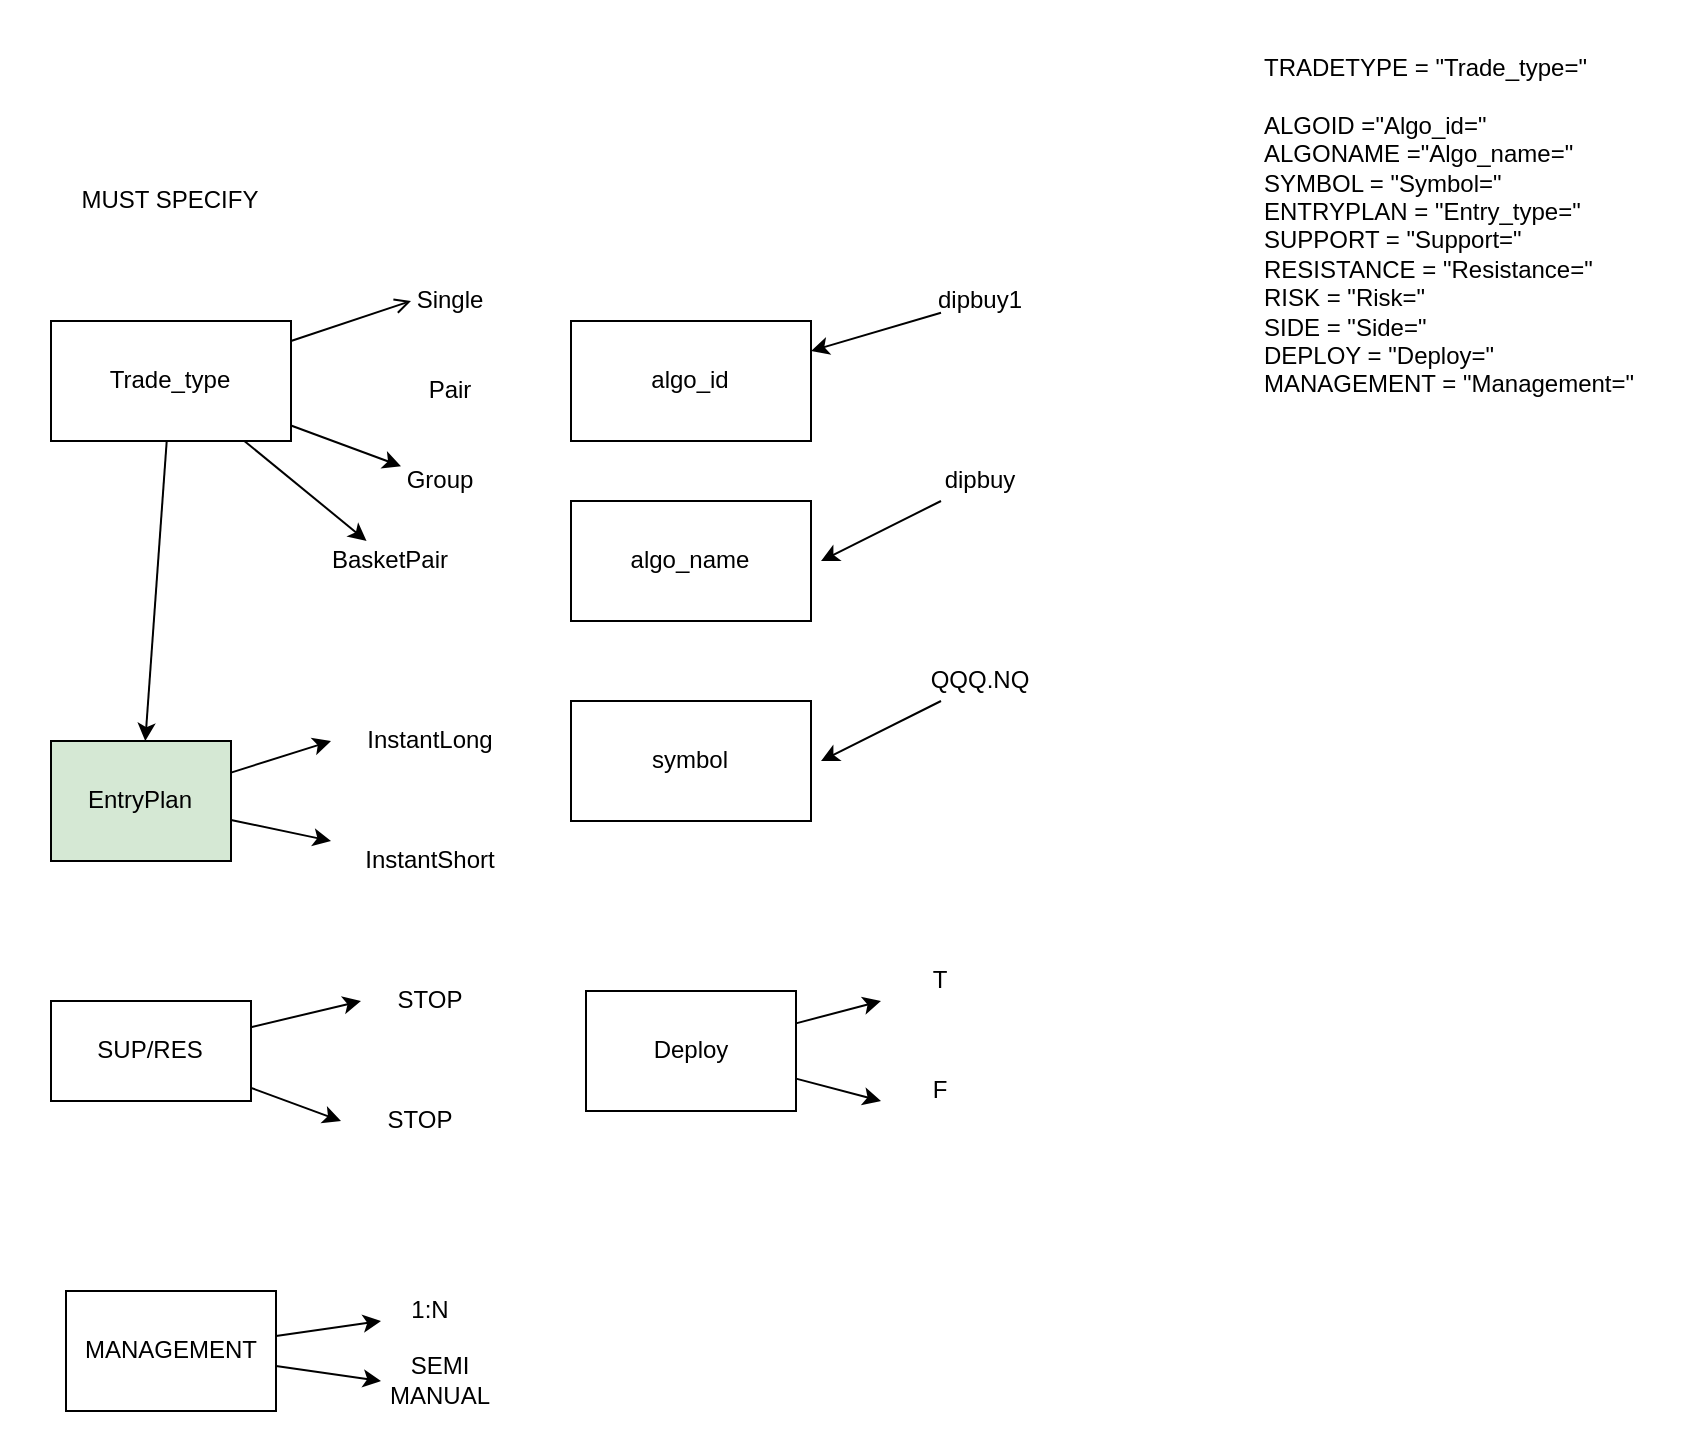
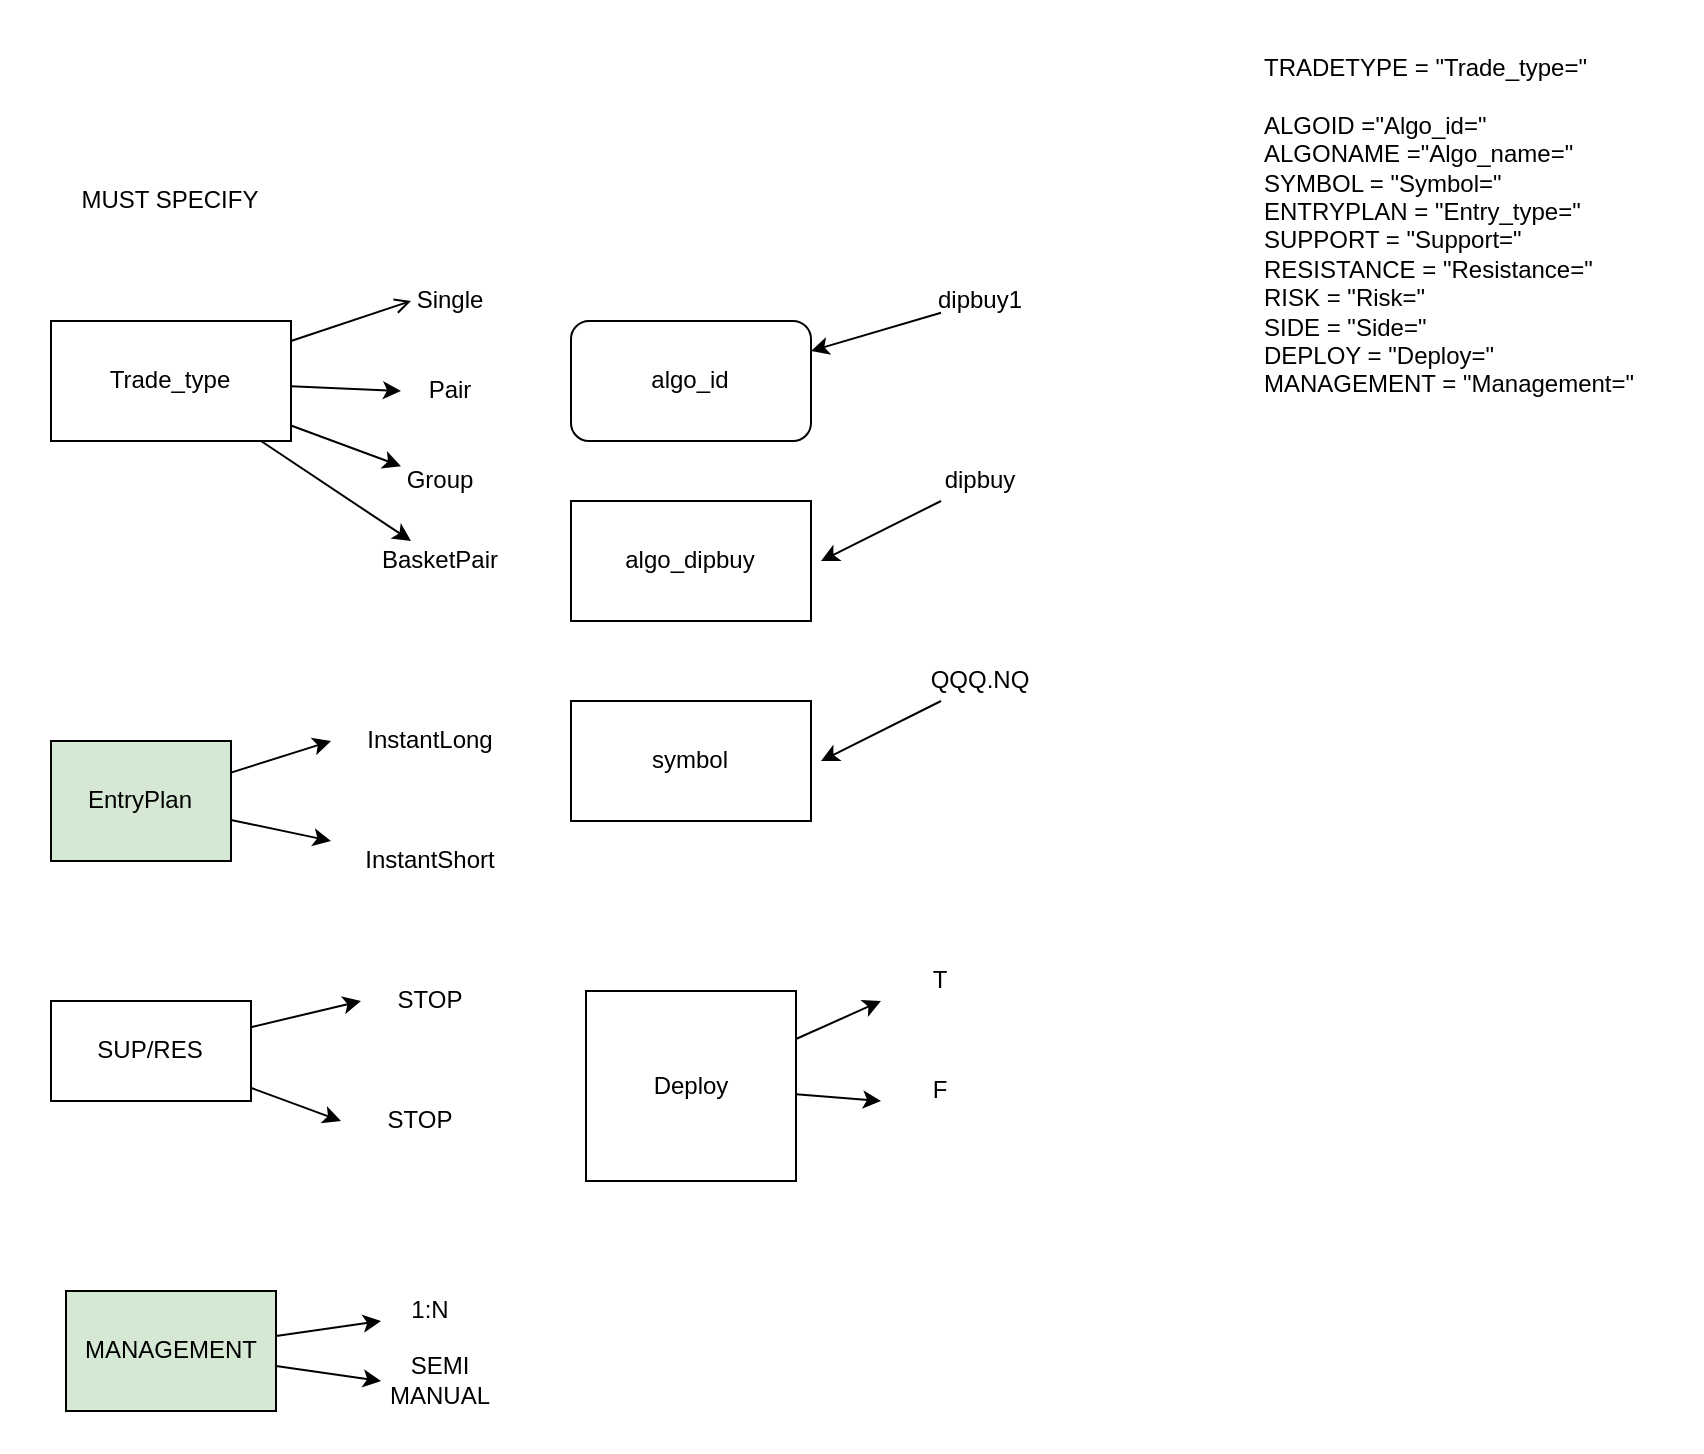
  <mxCell id="0" />
  <mxCell id="1" parent="0" />
- <mxCell id="2" value="algo_id" style="rounded=0;whiteSpace=wrap;html=1;" vertex="1" parent="1"><mxGeometry x="285" y="160" width="120" height="60" as="geometry" /></mxCell>
- <mxCell id="3" value="algo_name" style="rounded=0;whiteSpace=wrap;html=1;" vertex="1" parent="1"><mxGeometry x="285" y="250" width="120" height="60" as="geometry" /></mxCell>
+ <mxCell id="2" value="algo_id" style="whiteSpace=wrap;html=1;rounded=1;" vertex="1" parent="1"><mxGeometry x="285" y="160" width="120" height="60" as="geometry" /></mxCell>
+ <mxCell id="3" value="algo_dipbuy" style="rounded=0;whiteSpace=wrap;html=1;" vertex="1" parent="1"><mxGeometry x="285" y="250" width="120" height="60" as="geometry" /></mxCell>
  <mxCell id="4" value="symbol" style="rounded=0;whiteSpace=wrap;html=1;" vertex="1" parent="1"><mxGeometry x="285" y="350" width="120" height="60" as="geometry" /></mxCell>
  <mxCell id="5" value="TRADETYPE = &quot;Trade_type=&quot;&lt;br&gt;&lt;br&gt;ALGOID =&quot;Algo_id=&quot;&lt;br&gt;ALGONAME =&quot;Algo_name=&quot;&lt;br&gt;SYMBOL = &quot;Symbol=&quot;&lt;br&gt;ENTRYPLAN = &quot;Entry_type=&quot;&lt;br&gt;SUPPORT = &quot;Support=&quot;&lt;br&gt;RESISTANCE = &quot;Resistance=&quot;&lt;br&gt;RISK =  &quot;Risk=&quot;&lt;br&gt;SIDE =  &quot;Side=&quot;&lt;br&gt;DEPLOY = &quot;Deploy=&quot;&lt;br&gt;MANAGEMENT = &quot;Management=&quot;" style="text;whiteSpace=wrap;html=1;" vertex="1" parent="1"><mxGeometry x="630" y="20" width="200" height="190" as="geometry" /></mxCell>
  <mxCell id="6" style="edgeStyle=none;rounded=0;orthogonalLoop=1;jettySize=auto;html=1;entryX=0;entryY=0.5;entryDx=0;entryDy=0;endArrow=open;" edge="1" parent="1" source="10" target="19"><mxGeometry relative="1" as="geometry" /></mxCell>
- <mxCell id="7" style="edgeStyle=none;rounded=0;orthogonalLoop=1;jettySize=auto;html=1;" edge="1" parent="1" source="10" target="25"><mxGeometry relative="1" as="geometry"><mxPoint x="190" y="220" as="targetPoint" /></mxGeometry></mxCell>
+ <mxCell id="7" style="edgeStyle=none;rounded=0;orthogonalLoop=1;jettySize=auto;html=1;entryX=0;entryY=0.5;entryDx=0;entryDy=0;" edge="1" parent="1" source="10" target="20"><mxGeometry relative="1" as="geometry"><mxPoint x="190" y="220" as="targetPoint" /></mxGeometry></mxCell>
  <mxCell id="8" style="edgeStyle=none;rounded=0;orthogonalLoop=1;jettySize=auto;html=1;" edge="1" parent="1" source="10" target="21"><mxGeometry relative="1" as="geometry" /></mxCell>
  <mxCell id="9" style="edgeStyle=none;rounded=0;orthogonalLoop=1;jettySize=auto;html=1;" edge="1" parent="1" source="10" target="22"><mxGeometry relative="1" as="geometry" /></mxCell>
  <mxCell id="10" value="Trade_type" style="rounded=0;whiteSpace=wrap;html=1;" vertex="1" parent="1"><mxGeometry x="25" y="160" width="120" height="60" as="geometry" /></mxCell>
  <mxCell id="11" value="MUST SPECIFY" style="text;html=1;strokeColor=none;fillColor=none;align=center;verticalAlign=middle;whiteSpace=wrap;rounded=0;" vertex="1" parent="1"><mxGeometry x="20" y="90" width="130" height="20" as="geometry" /></mxCell>
  <mxCell id="12" style="edgeStyle=none;rounded=0;orthogonalLoop=1;jettySize=auto;html=1;entryX=1;entryY=0.25;entryDx=0;entryDy=0;" edge="1" parent="1" source="13" target="2"><mxGeometry relative="1" as="geometry" /></mxCell>
  <mxCell id="13" value="dipbuy1" style="text;html=1;strokeColor=none;fillColor=none;align=center;verticalAlign=middle;whiteSpace=wrap;rounded=0;" vertex="1" parent="1"><mxGeometry x="470" y="140" width="40" height="20" as="geometry" /></mxCell>
  <mxCell id="14" style="edgeStyle=none;rounded=0;orthogonalLoop=1;jettySize=auto;html=1;exitX=0.5;exitY=0;exitDx=0;exitDy=0;" edge="1" parent="1" source="13" target="13"><mxGeometry relative="1" as="geometry" /></mxCell>
  <mxCell id="15" style="edgeStyle=none;rounded=0;orthogonalLoop=1;jettySize=auto;html=1;" edge="1" parent="1" source="16"><mxGeometry relative="1" as="geometry"><mxPoint x="410" y="280" as="targetPoint" /></mxGeometry></mxCell>
  <mxCell id="16" value="dipbuy" style="text;html=1;strokeColor=none;fillColor=none;align=center;verticalAlign=middle;whiteSpace=wrap;rounded=0;" vertex="1" parent="1"><mxGeometry x="470" y="220" width="40" height="40" as="geometry" /></mxCell>
  <mxCell id="17" style="edgeStyle=none;rounded=0;orthogonalLoop=1;jettySize=auto;html=1;" edge="1" parent="1" source="18"><mxGeometry relative="1" as="geometry"><mxPoint x="410" y="380" as="targetPoint" /></mxGeometry></mxCell>
  <mxCell id="18" value="QQQ.NQ" style="text;html=1;strokeColor=none;fillColor=none;align=center;verticalAlign=middle;whiteSpace=wrap;rounded=0;" vertex="1" parent="1"><mxGeometry x="470" y="320" width="40" height="40" as="geometry" /></mxCell>
  <mxCell id="19" value="Single" style="text;html=1;strokeColor=none;fillColor=none;align=center;verticalAlign=middle;whiteSpace=wrap;rounded=0;" vertex="1" parent="1"><mxGeometry x="205" y="140" width="40" height="20" as="geometry" /></mxCell>
  <mxCell id="20" value="Pair" style="text;html=1;strokeColor=none;fillColor=none;align=center;verticalAlign=middle;whiteSpace=wrap;rounded=0;" vertex="1" parent="1"><mxGeometry x="200" y="180" width="50" height="30" as="geometry" /></mxCell>
  <mxCell id="21" value="Group" style="text;html=1;strokeColor=none;fillColor=none;align=center;verticalAlign=middle;whiteSpace=wrap;rounded=0;" vertex="1" parent="1"><mxGeometry x="200" y="230" width="40" height="20" as="geometry" /></mxCell>
- <mxCell id="22" value="BasketPair" style="text;html=1;strokeColor=none;fillColor=none;align=center;verticalAlign=middle;whiteSpace=wrap;rounded=0;" vertex="1" parent="1"><mxGeometry x="175" y="270" width="40" height="20" as="geometry" /></mxCell>
+ <mxCell id="22" value="BasketPair" style="text;html=1;strokeColor=none;fillColor=none;align=center;verticalAlign=middle;whiteSpace=wrap;rounded=0;" vertex="1" parent="1"><mxGeometry x="200" y="270" width="40" height="20" as="geometry" /></mxCell>
  <mxCell id="23" style="edgeStyle=none;rounded=0;orthogonalLoop=1;jettySize=auto;html=1;" edge="1" parent="1" source="25"><mxGeometry relative="1" as="geometry"><mxPoint x="165" y="370" as="targetPoint" /></mxGeometry></mxCell>
  <mxCell id="24" style="edgeStyle=none;rounded=0;orthogonalLoop=1;jettySize=auto;html=1;" edge="1" parent="1" source="25"><mxGeometry relative="1" as="geometry"><mxPoint x="165" y="420" as="targetPoint" /></mxGeometry></mxCell>
  <mxCell id="25" value="EntryPlan" style="rounded=0;whiteSpace=wrap;html=1;fillColor=#d5e8d4;" vertex="1" parent="1"><mxGeometry x="25" y="370" width="90" height="60" as="geometry" /></mxCell>
  <mxCell id="26" value="InstantLong" style="text;html=1;strokeColor=none;fillColor=none;align=center;verticalAlign=middle;whiteSpace=wrap;rounded=0;" vertex="1" parent="1"><mxGeometry x="195" y="360" width="40" height="20" as="geometry" /></mxCell>
  <mxCell id="27" value="InstantShort" style="text;html=1;strokeColor=none;fillColor=none;align=center;verticalAlign=middle;whiteSpace=wrap;rounded=0;" vertex="1" parent="1"><mxGeometry x="195" y="420" width="40" height="20" as="geometry" /></mxCell>
  <mxCell id="28" style="edgeStyle=none;rounded=0;orthogonalLoop=1;jettySize=auto;html=1;" edge="1" parent="1" source="30"><mxGeometry relative="1" as="geometry"><mxPoint x="180" y="500" as="targetPoint" /></mxGeometry></mxCell>
  <mxCell id="29" style="edgeStyle=none;rounded=0;orthogonalLoop=1;jettySize=auto;html=1;" edge="1" parent="1" source="30"><mxGeometry relative="1" as="geometry"><mxPoint x="170" y="560" as="targetPoint" /></mxGeometry></mxCell>
  <mxCell id="30" value="SUP/RES" style="rounded=0;whiteSpace=wrap;html=1;" vertex="1" parent="1"><mxGeometry x="25" y="500" width="100" height="50" as="geometry" /></mxCell>
  <mxCell id="31" value="STOP" style="text;html=1;strokeColor=none;fillColor=none;align=center;verticalAlign=middle;whiteSpace=wrap;rounded=0;" vertex="1" parent="1"><mxGeometry x="190" y="550" width="40" height="20" as="geometry" /></mxCell>
  <mxCell id="32" value="STOP" style="text;html=1;strokeColor=none;fillColor=none;align=center;verticalAlign=middle;whiteSpace=wrap;rounded=0;" vertex="1" parent="1"><mxGeometry x="195" y="490" width="40" height="20" as="geometry" /></mxCell>
  <mxCell id="33" style="edgeStyle=none;rounded=0;orthogonalLoop=1;jettySize=auto;html=1;" edge="1" parent="1" source="35"><mxGeometry relative="1" as="geometry"><mxPoint x="440" y="500" as="targetPoint" /></mxGeometry></mxCell>
  <mxCell id="34" style="edgeStyle=none;rounded=0;orthogonalLoop=1;jettySize=auto;html=1;" edge="1" parent="1" source="35"><mxGeometry relative="1" as="geometry"><mxPoint x="440" y="550" as="targetPoint" /></mxGeometry></mxCell>
- <mxCell id="35" value="Deploy" style="rounded=0;whiteSpace=wrap;html=1;" vertex="1" parent="1"><mxGeometry x="292.5" y="495" width="105" height="60" as="geometry" /></mxCell>
+ <mxCell id="35" value="Deploy" style="rounded=0;whiteSpace=wrap;html=1;" vertex="1" parent="1"><mxGeometry x="292.5" y="495" width="105" height="95" as="geometry" /></mxCell>
  <mxCell id="36" value="T" style="text;html=1;strokeColor=none;fillColor=none;align=center;verticalAlign=middle;whiteSpace=wrap;rounded=0;" vertex="1" parent="1"><mxGeometry x="450" y="480" width="40" height="20" as="geometry" /></mxCell>
  <mxCell id="37" value="F" style="text;html=1;strokeColor=none;fillColor=none;align=center;verticalAlign=middle;whiteSpace=wrap;rounded=0;" vertex="1" parent="1"><mxGeometry x="450" y="535" width="40" height="20" as="geometry" /></mxCell>
  <mxCell id="38" style="edgeStyle=none;rounded=0;orthogonalLoop=1;jettySize=auto;html=1;" edge="1" parent="1" source="40"><mxGeometry relative="1" as="geometry"><mxPoint x="190" y="660" as="targetPoint" /></mxGeometry></mxCell>
  <mxCell id="39" style="edgeStyle=none;rounded=0;orthogonalLoop=1;jettySize=auto;html=1;" edge="1" parent="1" source="40"><mxGeometry relative="1" as="geometry"><mxPoint x="190" y="690" as="targetPoint" /></mxGeometry></mxCell>
- <mxCell id="40" value="MANAGEMENT" style="rounded=0;whiteSpace=wrap;html=1;" vertex="1" parent="1"><mxGeometry x="32.5" y="645" width="105" height="60" as="geometry" /></mxCell>
+ <mxCell id="40" value="MANAGEMENT" style="rounded=0;whiteSpace=wrap;html=1;fillColor=#d5e8d4;" vertex="1" parent="1"><mxGeometry x="32.5" y="645" width="105" height="60" as="geometry" /></mxCell>
  <mxCell id="41" value="1:N" style="text;html=1;strokeColor=none;fillColor=none;align=center;verticalAlign=middle;whiteSpace=wrap;rounded=0;" vertex="1" parent="1"><mxGeometry x="195" y="645" width="40" height="20" as="geometry" /></mxCell>
  <mxCell id="42" value="SEMI MANUAL" style="text;html=1;strokeColor=none;fillColor=none;align=center;verticalAlign=middle;whiteSpace=wrap;rounded=0;" vertex="1" parent="1"><mxGeometry x="200" y="680" width="40" height="20" as="geometry" /></mxCell>
